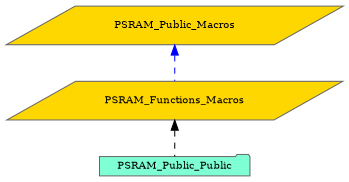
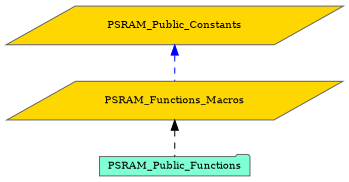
  digraph {
    fontname="DejaVu Serif"
    rankdir=TB
    node [color=grey40 fillcolor=gold fontname="DejaVu Serif" fontsize=10 shape=parallelogram style=filled]
    edge [dir=back fontname="DejaVu Serif" fontsize=10 labelfontname=Helvetica labelfontsize=10 shape=plaintext style=dashed]
-   n1 [height=0.2 label=PSRAM_Public_Macros width=0.4]
+   n1 [height=0.2 label=PSRAM_Public_Constants width=0.4]
    n2 [color=gray40 fontcolor=black height=0.2 label=PSRAM_Functions_Macros width=0.4]
-   n3 [fillcolor=aquamarine height=0.2 label=PSRAM_Public_Public shape=folder width=0.4]
+   n3 [fillcolor=aquamarine height=0.2 label=PSRAM_Public_Functions shape=folder width=0.4]
    n1 -> n2 [color=blue]
    n2 -> n3 [color=black]
  }
